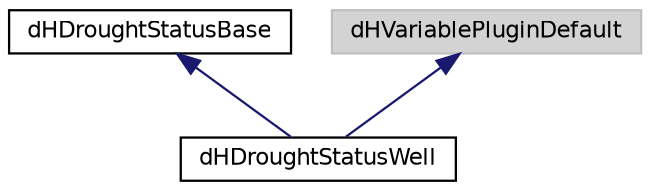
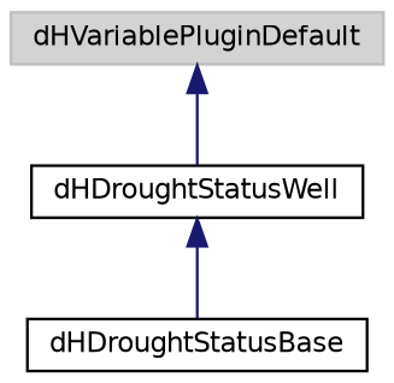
  digraph {
    node [color=black fillcolor=white fontname=Helvetica fontsize=10 shape=record style=filled]
    edge [color=midnightblue dir=back fontname=Helvetica fontsize=10 labelfontname=Helvetica labelfontsize=10 style=solid]
    n1 [fontcolor=black height=0.2 label=dHDroughtStatusWell width=0.4]
    n2 [height=0.2 label=dHDroughtStatusBase width=0.4]
    n3 [color=grey75 fillcolor=lightgrey height=0.2 label=dHVariablePluginDefault width=0.4]
-   n2 -> n1
+   n1 -> n2
    n3 -> n1
  }
